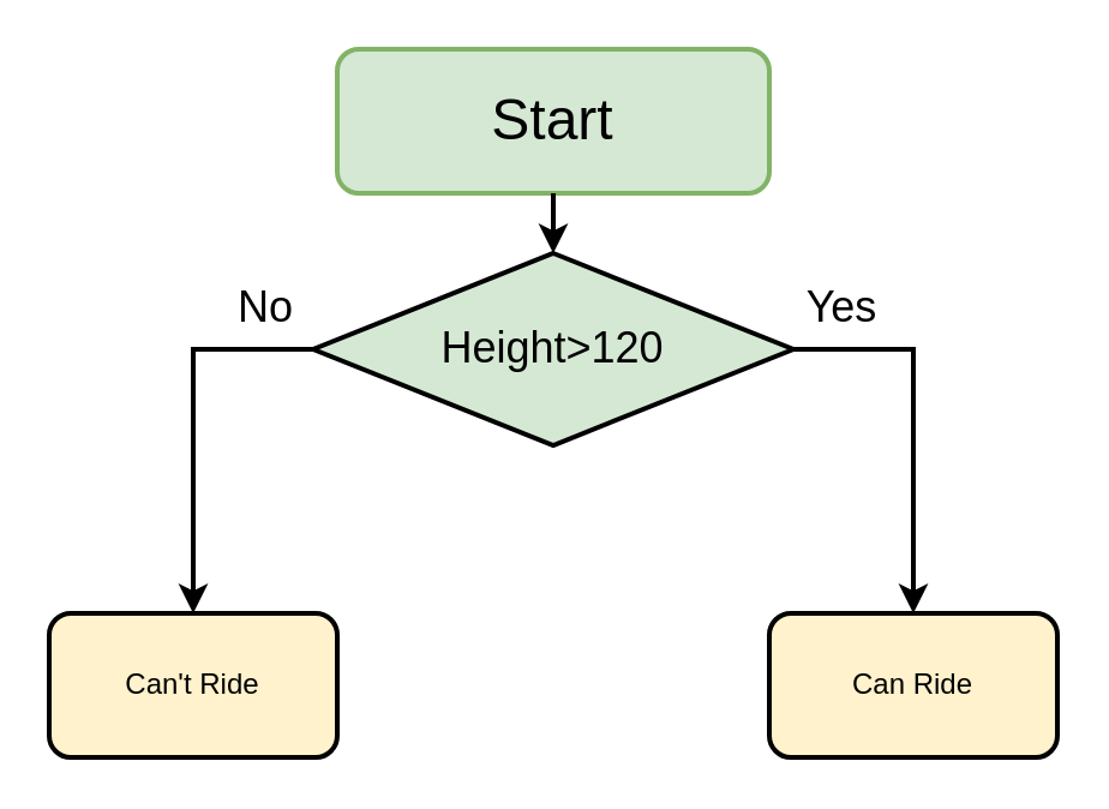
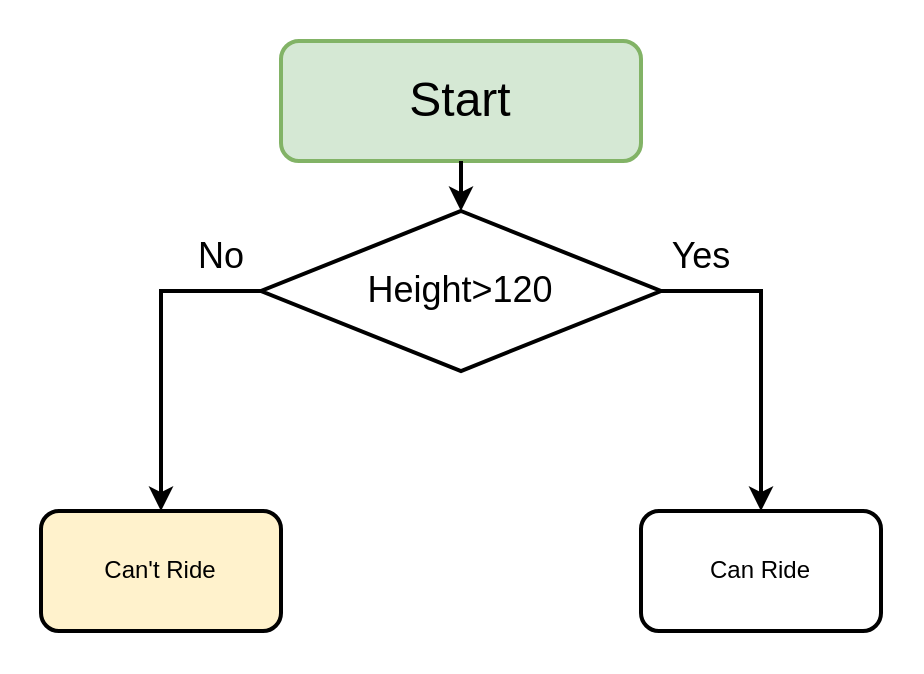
  <mxCell id="0" />
  <mxCell id="1" parent="0" />
  <mxCell id="2" value="Start" style="rounded=1;whiteSpace=wrap;html=1;fillColor=#d5e8d4;strokeColor=#82b366;strokeWidth=2;fontSize=24;" parent="1" vertex="1"><mxGeometry x="140" y="20" width="180" height="60" as="geometry" /></mxCell>
  <mxCell id="3" value="" style="endArrow=classic;html=1;rounded=0;exitX=0.5;exitY=1;exitDx=0;exitDy=0;strokeWidth=2;" parent="1" source="2" edge="1"><mxGeometry width="50" height="50" relative="1" as="geometry"><mxPoint x="210" y="215" as="sourcePoint" /><mxPoint x="230" y="105" as="targetPoint" /></mxGeometry></mxCell>
  <mxCell id="4" value="" style="edgeStyle=orthogonalEdgeStyle;rounded=0;orthogonalLoop=1;jettySize=auto;html=1;strokeWidth=2;" parent="1" source="5" edge="1"><mxGeometry relative="1" as="geometry"><mxPoint x="80" y="255" as="targetPoint" /><Array as="points"><mxPoint x="80" y="145" /></Array></mxGeometry></mxCell>
- <mxCell id="5" value="Height&amp;gt;120" style="rhombus;whiteSpace=wrap;html=1;strokeWidth=2;fontSize=18;fillColor=#d5e8d4;" parent="1" vertex="1"><mxGeometry x="130" y="105" width="200" height="80" as="geometry" /></mxCell>
+ <mxCell id="5" value="Height&amp;gt;120" style="rhombus;whiteSpace=wrap;html=1;strokeWidth=2;fontSize=18;" parent="1" vertex="1"><mxGeometry x="130" y="105" width="200" height="80" as="geometry" /></mxCell>
  <mxCell id="6" value="" style="endArrow=classic;html=1;rounded=0;exitX=1;exitY=0.5;exitDx=0;exitDy=0;strokeWidth=2;" parent="1" source="5" edge="1"><mxGeometry width="50" height="50" relative="1" as="geometry"><mxPoint x="210" y="215" as="sourcePoint" /><mxPoint x="380" y="255" as="targetPoint" /><Array as="points"><mxPoint x="370" y="145" /><mxPoint x="380" y="145" /></Array></mxGeometry></mxCell>
  <mxCell id="7" value="&lt;font style=&quot;font-size: 18px;&quot;&gt;No&lt;/font&gt;" style="text;html=1;align=center;verticalAlign=middle;resizable=0;points=[];autosize=1;strokeColor=none;fillColor=none;" parent="1" vertex="1"><mxGeometry x="85" y="108" width="50" height="40" as="geometry" /></mxCell>
  <mxCell id="8" value="&lt;font style=&quot;font-size: 18px;&quot;&gt;Yes&lt;/font&gt;" style="text;html=1;align=center;verticalAlign=middle;resizable=0;points=[];autosize=1;strokeColor=none;fillColor=none;" parent="1" vertex="1"><mxGeometry x="325" y="108" width="50" height="40" as="geometry" /></mxCell>
  <mxCell id="9" value="Can't Ride" style="rounded=1;whiteSpace=wrap;html=1;strokeWidth=2;fillColor=#fff2cc;" parent="1" vertex="1"><mxGeometry x="20" y="255" width="120" height="60" as="geometry" /></mxCell>
- <mxCell id="10" value="Can Ride" style="rounded=1;whiteSpace=wrap;html=1;strokeWidth=2;fillColor=#fff2cc;" parent="1" vertex="1"><mxGeometry x="320" y="255" width="120" height="60" as="geometry" /></mxCell>
+ <mxCell id="10" value="Can Ride" style="rounded=1;whiteSpace=wrap;html=1;strokeWidth=2;" parent="1" vertex="1"><mxGeometry x="320" y="255" width="120" height="60" as="geometry" /></mxCell>
